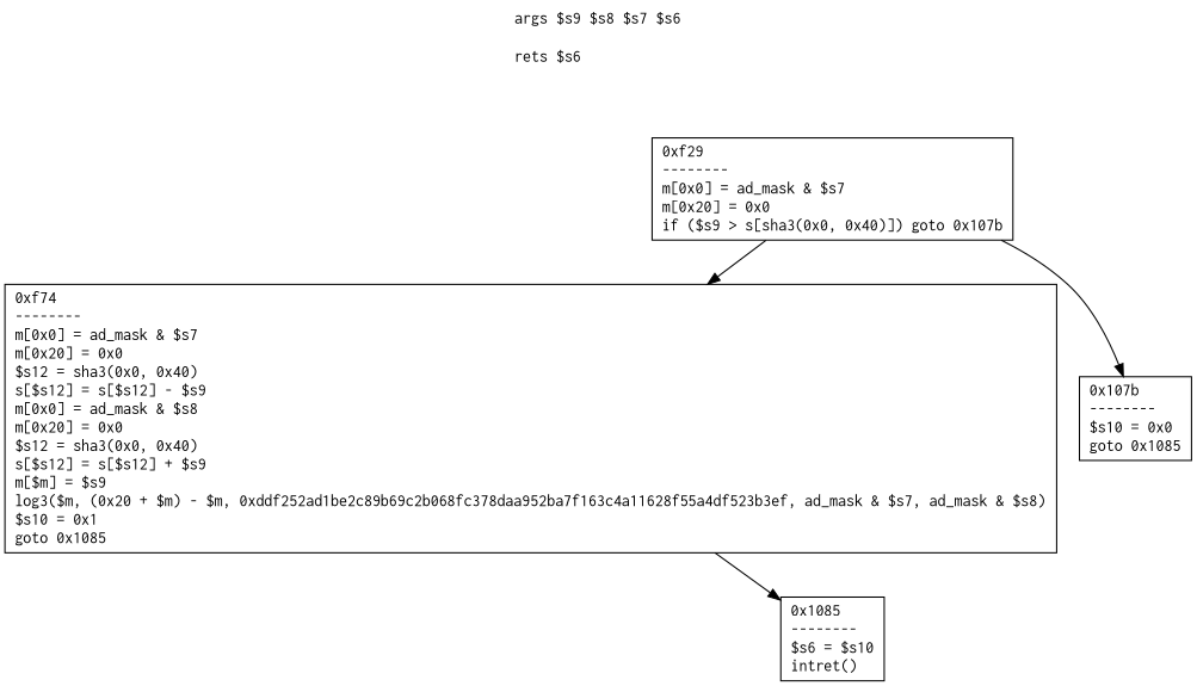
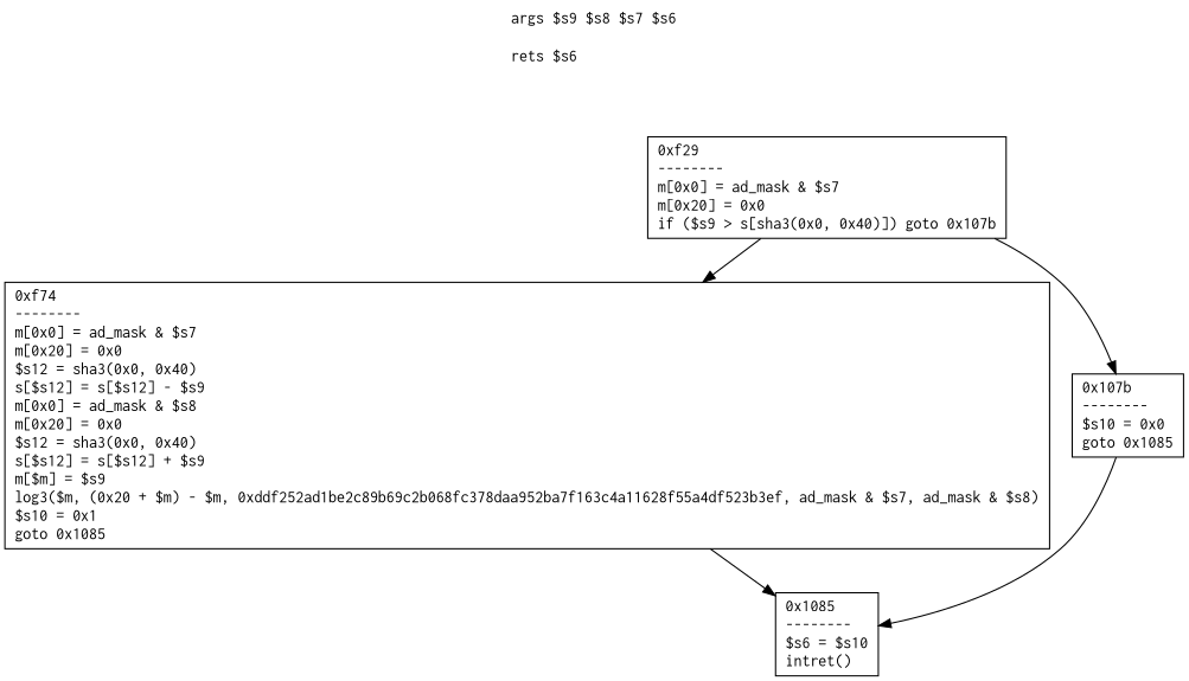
  digraph {
    fontname=Courier
    label="args $s9 $s8 $s7 $s6\l\lrets $s6\l"
    labelloc=t
    node [fontname=Courier shape=rect]
    n1 [label="0xf29\l--------\lm[0x0] = ad_mask & $s7\lm[0x20] = 0x0\lif ($s9 > s[sha3(0x0, 0x40)]) goto 0x107b\l"]
    n2 [label="0xf74\l--------\lm[0x0] = ad_mask & $s7\lm[0x20] = 0x0\l$s12 = sha3(0x0, 0x40)\ls[$s12] = s[$s12] - $s9\lm[0x0] = ad_mask & $s8\lm[0x20] = 0x0\l$s12 = sha3(0x0, 0x40)\ls[$s12] = s[$s12] + $s9\lm[$m] = $s9\llog3($m, (0x20 + $m) - $m, 0xddf252ad1be2c89b69c2b068fc378daa952ba7f163c4a11628f55a4df523b3ef, ad_mask & $s7, ad_mask & $s8)\l$s10 = 0x1\lgoto 0x1085\l"]
    n3 [label="0x107b\l--------\l$s10 = 0x0\lgoto 0x1085\l"]
    n4 [label="0x1085\l--------\l$s6 = $s10\lintret()\l"]
    n1 -> n2
    n1 -> n3
    n2 -> n4
+   n3 -> n4
  }
